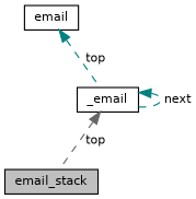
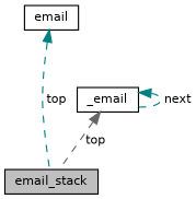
  digraph {
    node [color=black fillcolor=white fontname=Helvetica fontsize=10 shape=record style=filled]
    edge [color=teal dir=back fontname=Helvetica fontsize=10 labelfontname=Helvetica labelfontsize=10 style=dashed]
    n1 [fillcolor=grey75 fontcolor=black height=0.2 label=email_stack width=0.4]
    n2 [height=0.2 label=email width=0.4]
    n3 [height=0.2 label=_email width=0.4]
-   n2 -> n3 [label=" top"]
+   n2 -> n1 [label=" top"]
    n3 -> n1 [color=gray40 label=" top"]
    n3 -> n3 [label=" next"]
  }
